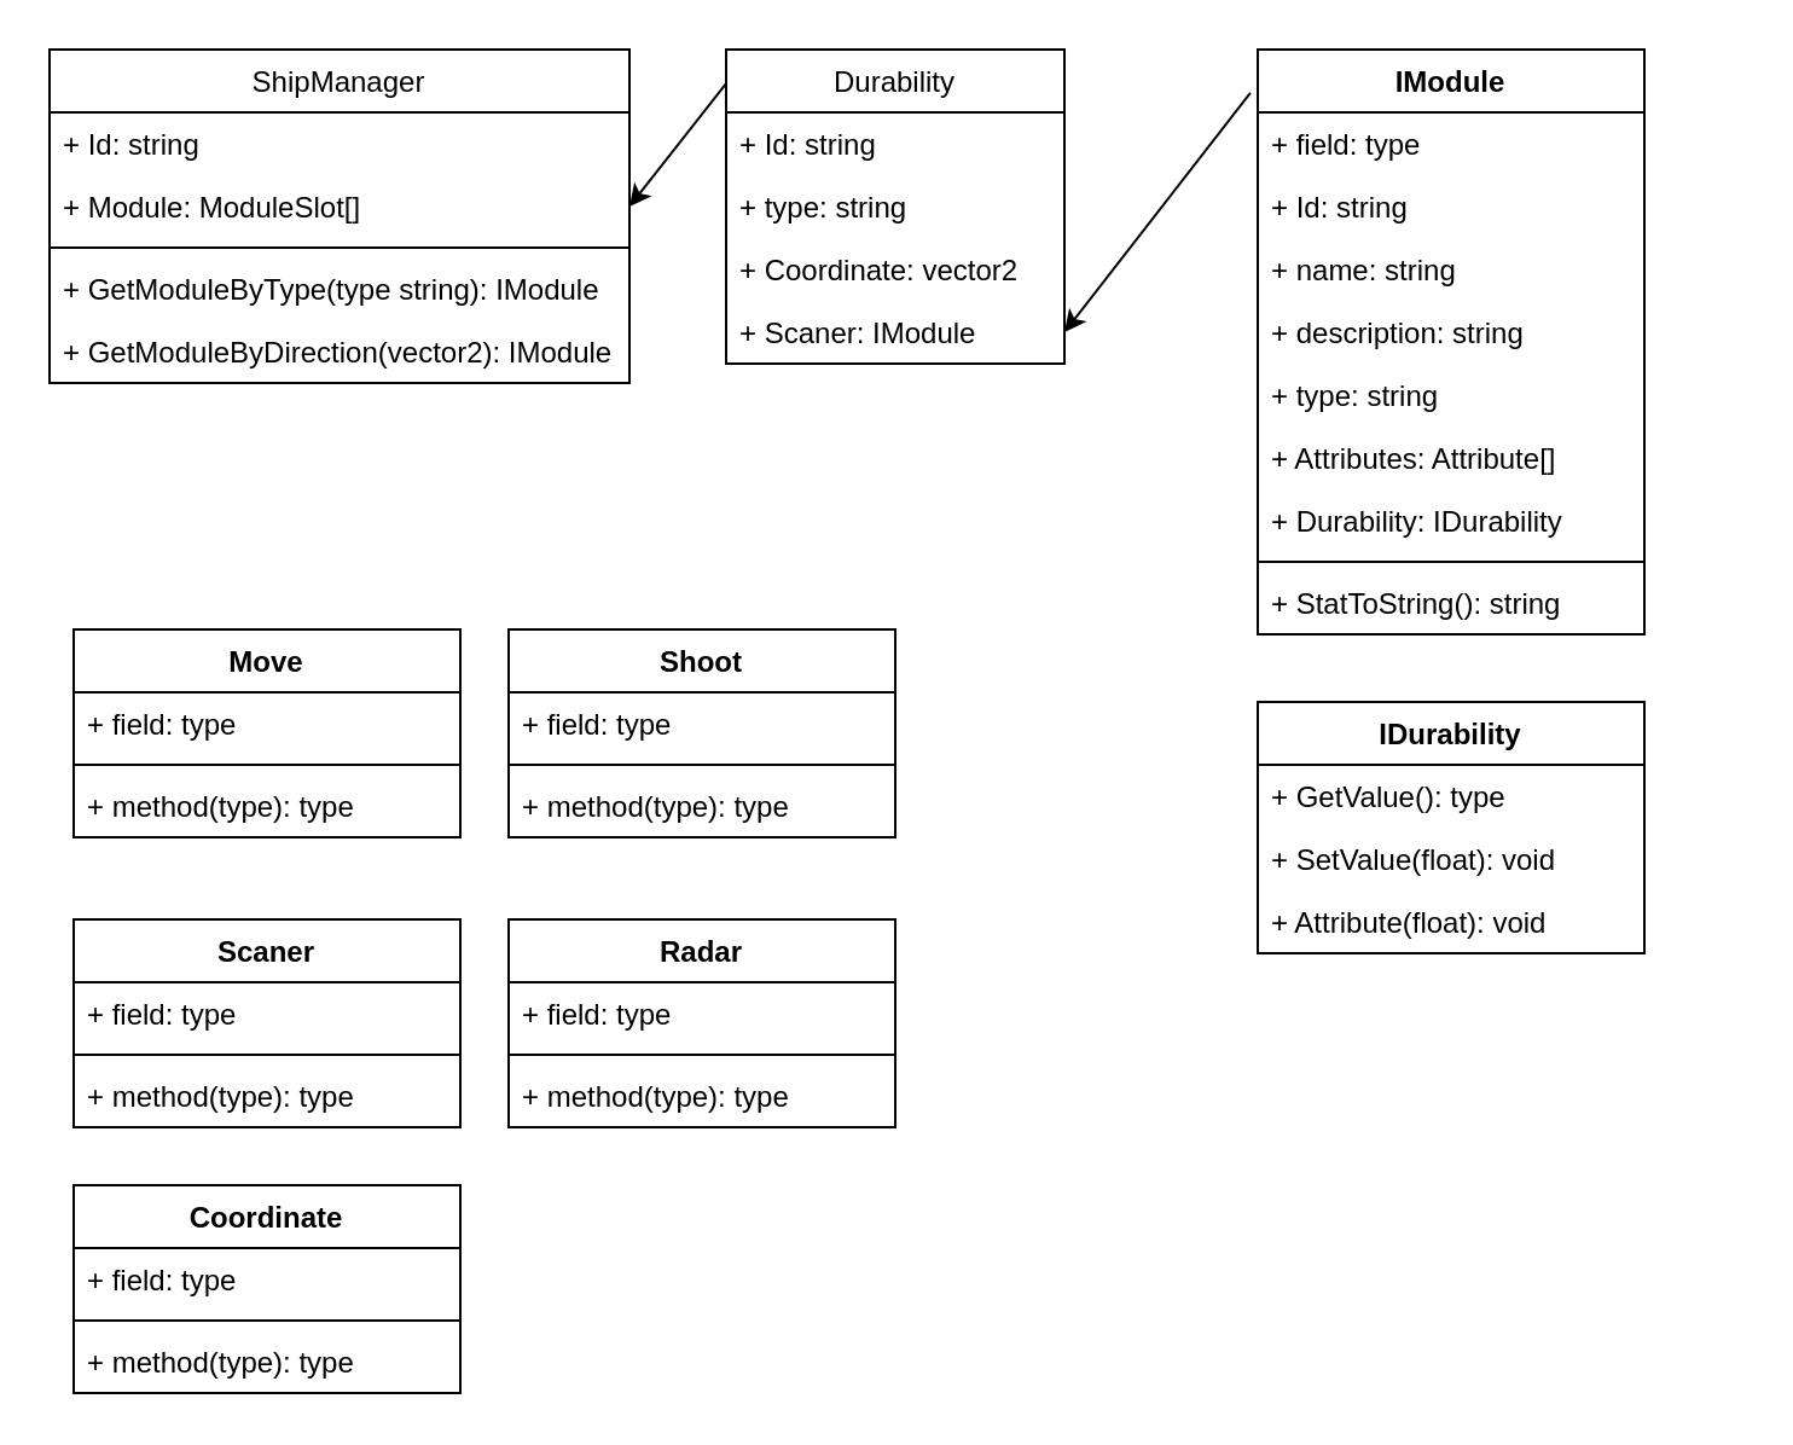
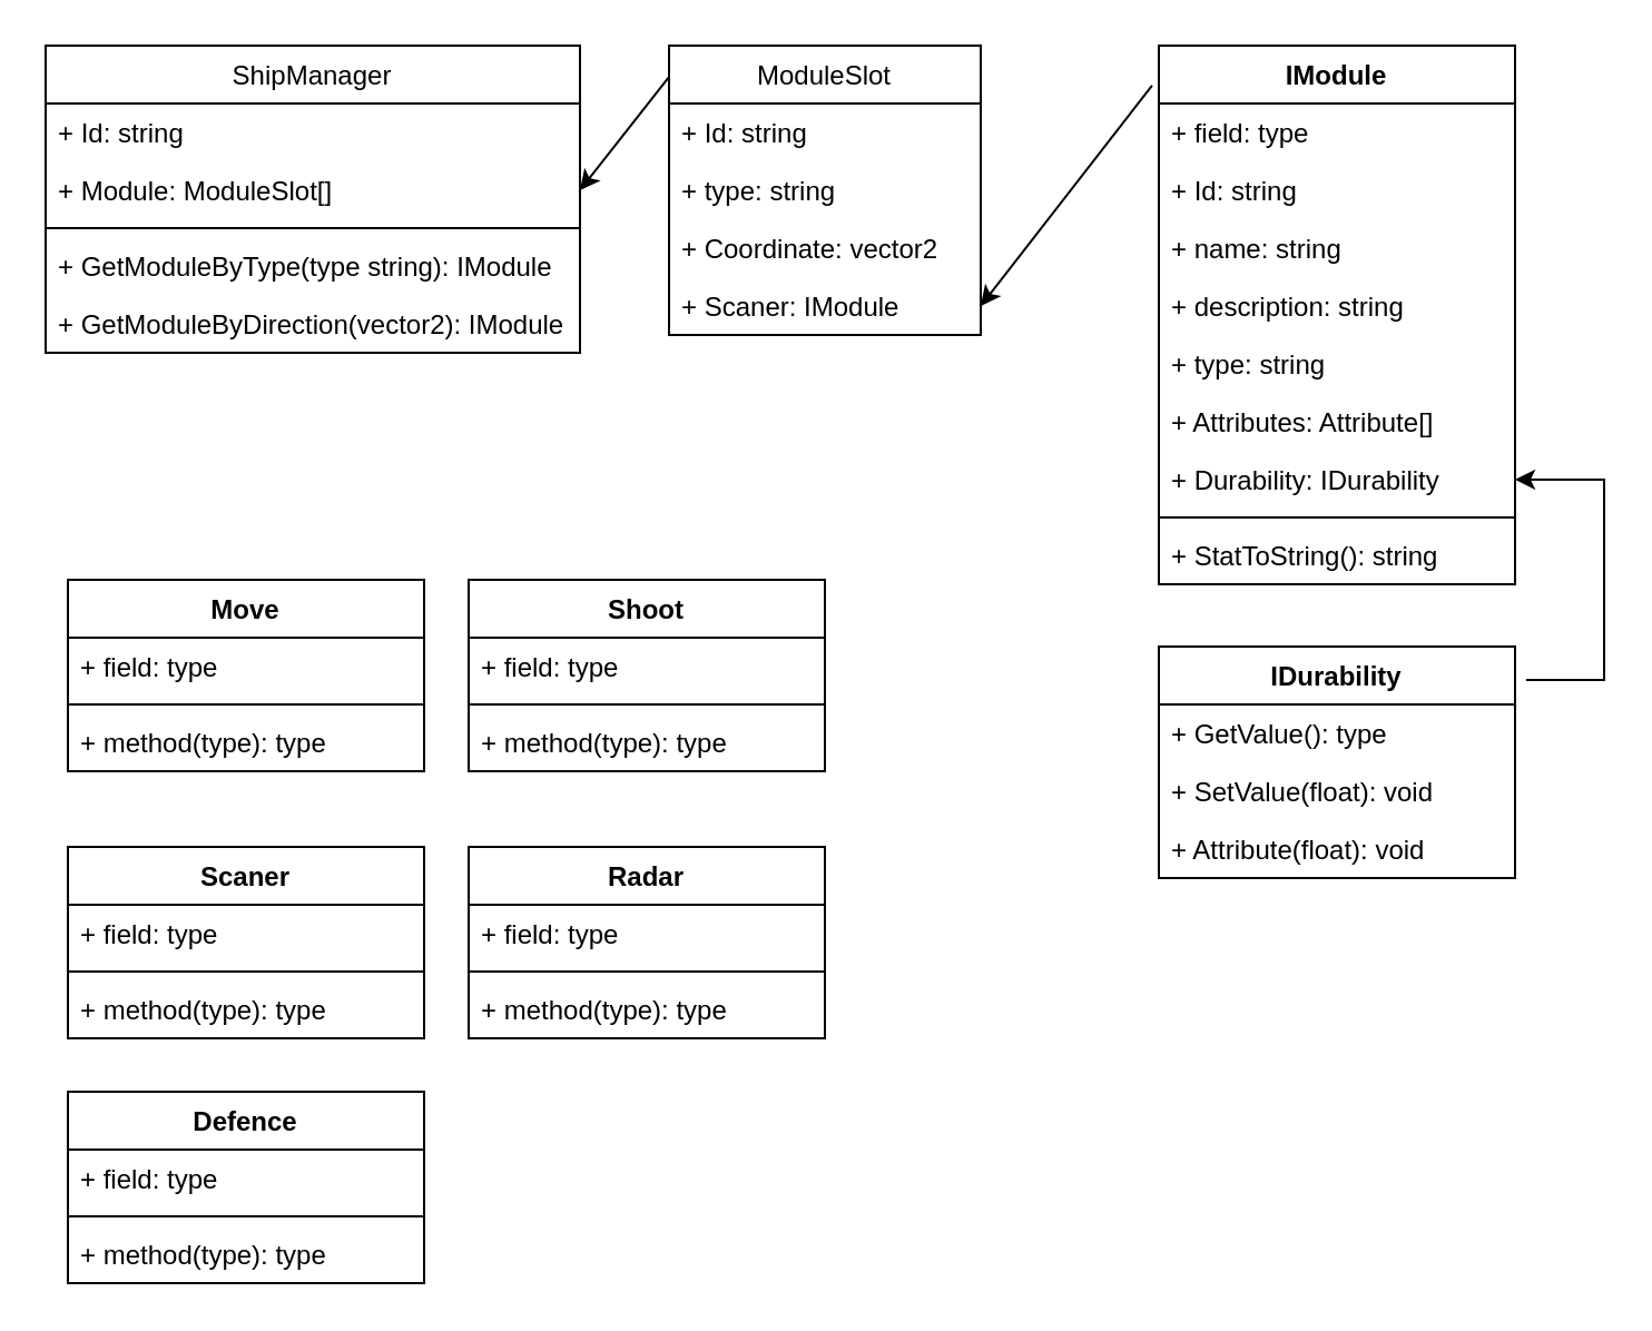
  <mxCell id="0" />
  <mxCell id="1" parent="0" />
  <mxCell id="2" value="ShipManager" style="swimlane;fontStyle=0;childLayout=stackLayout;horizontal=1;startSize=26;fillColor=none;horizontalStack=0;resizeParent=1;resizeParentMax=0;resizeLast=0;collapsible=1;marginBottom=0;" parent="1" vertex="1"><mxGeometry x="20" y="20" width="240" height="138" as="geometry" /></mxCell>
  <mxCell id="3" value="+ Id: string" style="text;strokeColor=none;fillColor=none;align=left;verticalAlign=top;spacingLeft=4;spacingRight=4;overflow=hidden;rotatable=0;points=[[0,0.5],[1,0.5]];portConstraint=eastwest;" parent="2" vertex="1"><mxGeometry y="26" width="240" height="26" as="geometry" /></mxCell>
  <mxCell id="4" value="+ Module: ModuleSlot[]" style="text;strokeColor=none;fillColor=none;align=left;verticalAlign=top;spacingLeft=4;spacingRight=4;overflow=hidden;rotatable=0;points=[[0,0.5],[1,0.5]];portConstraint=eastwest;" parent="2" vertex="1"><mxGeometry y="52" width="240" height="26" as="geometry" /></mxCell>
  <mxCell id="5" value="" style="line;strokeWidth=1;fillColor=none;align=left;verticalAlign=middle;spacingTop=-1;spacingLeft=3;spacingRight=3;rotatable=0;labelPosition=right;points=[];portConstraint=eastwest;" parent="2" vertex="1"><mxGeometry y="78" width="240" height="8" as="geometry" /></mxCell>
  <mxCell id="6" value="+ GetModuleByType(type string): IModule" style="text;strokeColor=none;fillColor=none;align=left;verticalAlign=top;spacingLeft=4;spacingRight=4;overflow=hidden;rotatable=0;points=[[0,0.5],[1,0.5]];portConstraint=eastwest;" parent="2" vertex="1"><mxGeometry y="86" width="240" height="26" as="geometry" /></mxCell>
  <mxCell id="7" value="+ GetModuleByDirection(vector2): IModule" style="text;strokeColor=none;fillColor=none;align=left;verticalAlign=top;spacingLeft=4;spacingRight=4;overflow=hidden;rotatable=0;points=[[0,0.5],[1,0.5]];portConstraint=eastwest;" parent="2" vertex="1"><mxGeometry y="112" width="240" height="26" as="geometry" /></mxCell>
- <mxCell id="8" value="Durability" style="swimlane;fontStyle=0;childLayout=stackLayout;horizontal=1;startSize=26;fillColor=none;horizontalStack=0;resizeParent=1;resizeParentMax=0;resizeLast=0;collapsible=1;marginBottom=0;" parent="1" vertex="1"><mxGeometry x="300" y="20" width="140" height="130" as="geometry" /></mxCell>
+ <mxCell id="8" value="ModuleSlot" style="swimlane;fontStyle=0;childLayout=stackLayout;horizontal=1;startSize=26;fillColor=none;horizontalStack=0;resizeParent=1;resizeParentMax=0;resizeLast=0;collapsible=1;marginBottom=0;" parent="1" vertex="1"><mxGeometry x="300" y="20" width="140" height="130" as="geometry" /></mxCell>
  <mxCell id="9" value="+ Id: string" style="text;strokeColor=none;fillColor=none;align=left;verticalAlign=top;spacingLeft=4;spacingRight=4;overflow=hidden;rotatable=0;points=[[0,0.5],[1,0.5]];portConstraint=eastwest;" parent="8" vertex="1"><mxGeometry y="26" width="140" height="26" as="geometry" /></mxCell>
  <mxCell id="10" value="+ type: string" style="text;strokeColor=none;fillColor=none;align=left;verticalAlign=top;spacingLeft=4;spacingRight=4;overflow=hidden;rotatable=0;points=[[0,0.5],[1,0.5]];portConstraint=eastwest;" parent="8" vertex="1"><mxGeometry y="52" width="140" height="26" as="geometry" /></mxCell>
  <mxCell id="11" value="+ Coordinate: vector2" style="text;strokeColor=none;fillColor=none;align=left;verticalAlign=top;spacingLeft=4;spacingRight=4;overflow=hidden;rotatable=0;points=[[0,0.5],[1,0.5]];portConstraint=eastwest;" parent="8" vertex="1"><mxGeometry y="78" width="140" height="26" as="geometry" /></mxCell>
  <mxCell id="12" value="+ Scaner: IModule" style="text;strokeColor=none;fillColor=none;align=left;verticalAlign=top;spacingLeft=4;spacingRight=4;overflow=hidden;rotatable=0;points=[[0,0.5],[1,0.5]];portConstraint=eastwest;" parent="8" vertex="1"><mxGeometry y="104" width="140" height="26" as="geometry" /></mxCell>
  <mxCell id="13" value="IModule" style="swimlane;fontStyle=1;align=center;verticalAlign=top;childLayout=stackLayout;horizontal=1;startSize=26;horizontalStack=0;resizeParent=1;resizeParentMax=0;resizeLast=0;collapsible=1;marginBottom=0;" parent="1" vertex="1"><mxGeometry x="520" y="20" width="160" height="242" as="geometry" /></mxCell>
  <mxCell id="14" value="+ field: type" style="text;strokeColor=none;fillColor=none;align=left;verticalAlign=top;spacingLeft=4;spacingRight=4;overflow=hidden;rotatable=0;points=[[0,0.5],[1,0.5]];portConstraint=eastwest;" parent="13" vertex="1"><mxGeometry y="26" width="160" height="26" as="geometry" /></mxCell>
  <mxCell id="15" value="+ Id: string&#10;" style="text;strokeColor=none;fillColor=none;align=left;verticalAlign=top;spacingLeft=4;spacingRight=4;overflow=hidden;rotatable=0;points=[[0,0.5],[1,0.5]];portConstraint=eastwest;" parent="13" vertex="1"><mxGeometry y="52" width="160" height="26" as="geometry" /></mxCell>
  <mxCell id="16" value="+ name: string" style="text;strokeColor=none;fillColor=none;align=left;verticalAlign=top;spacingLeft=4;spacingRight=4;overflow=hidden;rotatable=0;points=[[0,0.5],[1,0.5]];portConstraint=eastwest;" parent="13" vertex="1"><mxGeometry y="78" width="160" height="26" as="geometry" /></mxCell>
  <mxCell id="17" value="+ description: string" style="text;strokeColor=none;fillColor=none;align=left;verticalAlign=top;spacingLeft=4;spacingRight=4;overflow=hidden;rotatable=0;points=[[0,0.5],[1,0.5]];portConstraint=eastwest;" parent="13" vertex="1"><mxGeometry y="104" width="160" height="26" as="geometry" /></mxCell>
  <mxCell id="18" value="+ type: string" style="text;strokeColor=none;fillColor=none;align=left;verticalAlign=top;spacingLeft=4;spacingRight=4;overflow=hidden;rotatable=0;points=[[0,0.5],[1,0.5]];portConstraint=eastwest;" parent="13" vertex="1"><mxGeometry y="130" width="160" height="26" as="geometry" /></mxCell>
  <mxCell id="19" value="+ Attributes: Attribute[]" style="text;strokeColor=none;fillColor=none;align=left;verticalAlign=top;spacingLeft=4;spacingRight=4;overflow=hidden;rotatable=0;points=[[0,0.5],[1,0.5]];portConstraint=eastwest;" parent="13" vertex="1"><mxGeometry y="156" width="160" height="26" as="geometry" /></mxCell>
  <mxCell id="20" value="+ Durability: IDurability" style="text;strokeColor=none;fillColor=none;align=left;verticalAlign=top;spacingLeft=4;spacingRight=4;overflow=hidden;rotatable=0;points=[[0,0.5],[1,0.5]];portConstraint=eastwest;" parent="13" vertex="1"><mxGeometry y="182" width="160" height="26" as="geometry" /></mxCell>
  <mxCell id="21" value="" style="line;strokeWidth=1;fillColor=none;align=left;verticalAlign=middle;spacingTop=-1;spacingLeft=3;spacingRight=3;rotatable=0;labelPosition=right;points=[];portConstraint=eastwest;" parent="13" vertex="1"><mxGeometry y="208" width="160" height="8" as="geometry" /></mxCell>
  <mxCell id="22" value="+ StatToString(): string" style="text;strokeColor=none;fillColor=none;align=left;verticalAlign=top;spacingLeft=4;spacingRight=4;overflow=hidden;rotatable=0;points=[[0,0.5],[1,0.5]];portConstraint=eastwest;" parent="13" vertex="1"><mxGeometry y="216" width="160" height="26" as="geometry" /></mxCell>
  <mxCell id="23" value="IDurability" style="swimlane;fontStyle=1;align=center;verticalAlign=top;childLayout=stackLayout;horizontal=1;startSize=26;horizontalStack=0;resizeParent=1;resizeParentMax=0;resizeLast=0;collapsible=1;marginBottom=0;" parent="1" vertex="1"><mxGeometry x="520" y="290" width="160" height="104" as="geometry" /></mxCell>
  <mxCell id="24" value="+ GetValue(): type" style="text;strokeColor=none;fillColor=none;align=left;verticalAlign=top;spacingLeft=4;spacingRight=4;overflow=hidden;rotatable=0;points=[[0,0.5],[1,0.5]];portConstraint=eastwest;" parent="23" vertex="1"><mxGeometry y="26" width="160" height="26" as="geometry" /></mxCell>
  <mxCell id="25" value="+ SetValue(float): void" style="text;strokeColor=none;fillColor=none;align=left;verticalAlign=top;spacingLeft=4;spacingRight=4;overflow=hidden;rotatable=0;points=[[0,0.5],[1,0.5]];portConstraint=eastwest;" parent="23" vertex="1"><mxGeometry y="52" width="160" height="26" as="geometry" /></mxCell>
  <mxCell id="26" value="+ Attribute(float): void" style="text;strokeColor=none;fillColor=none;align=left;verticalAlign=top;spacingLeft=4;spacingRight=4;overflow=hidden;rotatable=0;points=[[0,0.5],[1,0.5]];portConstraint=eastwest;" parent="23" vertex="1"><mxGeometry y="78" width="160" height="26" as="geometry" /></mxCell>
  <mxCell id="27" value="" style="endArrow=classic;html=1;rounded=0;exitX=0;exitY=0.108;exitDx=0;exitDy=0;exitPerimeter=0;entryX=1;entryY=0.5;entryDx=0;entryDy=0;" parent="1" source="8" target="4" edge="1"><mxGeometry width="50" height="50" relative="1" as="geometry"><mxPoint x="380" y="210" as="sourcePoint" /><mxPoint x="430" y="160" as="targetPoint" /></mxGeometry></mxCell>
  <mxCell id="28" value="" style="endArrow=classic;html=1;rounded=0;exitX=-0.019;exitY=0.074;exitDx=0;exitDy=0;exitPerimeter=0;entryX=1;entryY=0.5;entryDx=0;entryDy=0;" parent="1" source="13" target="12" edge="1"><mxGeometry width="50" height="50" relative="1" as="geometry"><mxPoint x="380" y="210" as="sourcePoint" /><mxPoint x="430" y="160" as="targetPoint" /></mxGeometry></mxCell>
+ <mxCell id="29" value="" style="endArrow=classic;html=1;rounded=0;exitX=1.031;exitY=0.144;exitDx=0;exitDy=0;exitPerimeter=0;entryX=1;entryY=0.5;entryDx=0;entryDy=0;" parent="1" source="23" target="20" edge="1"><mxGeometry width="50" height="50" relative="1" as="geometry"><mxPoint x="380" y="210" as="sourcePoint" /><mxPoint x="430" y="160" as="targetPoint" /><Array as="points"><mxPoint x="720" y="305" /><mxPoint x="720" y="215" /></Array></mxGeometry></mxCell>
  <mxCell id="30" value="Move" style="swimlane;fontStyle=1;align=center;verticalAlign=top;childLayout=stackLayout;horizontal=1;startSize=26;horizontalStack=0;resizeParent=1;resizeParentMax=0;resizeLast=0;collapsible=1;marginBottom=0;" parent="1" vertex="1"><mxGeometry x="30" y="260" width="160" height="86" as="geometry" /></mxCell>
  <mxCell id="31" value="+ field: type" style="text;strokeColor=none;fillColor=none;align=left;verticalAlign=top;spacingLeft=4;spacingRight=4;overflow=hidden;rotatable=0;points=[[0,0.5],[1,0.5]];portConstraint=eastwest;" parent="30" vertex="1"><mxGeometry y="26" width="160" height="26" as="geometry" /></mxCell>
  <mxCell id="32" value="" style="line;strokeWidth=1;fillColor=none;align=left;verticalAlign=middle;spacingTop=-1;spacingLeft=3;spacingRight=3;rotatable=0;labelPosition=right;points=[];portConstraint=eastwest;" parent="30" vertex="1"><mxGeometry y="52" width="160" height="8" as="geometry" /></mxCell>
  <mxCell id="33" value="+ method(type): type" style="text;strokeColor=none;fillColor=none;align=left;verticalAlign=top;spacingLeft=4;spacingRight=4;overflow=hidden;rotatable=0;points=[[0,0.5],[1,0.5]];portConstraint=eastwest;" parent="30" vertex="1"><mxGeometry y="60" width="160" height="26" as="geometry" /></mxCell>
  <mxCell id="34" value="Shoot" style="swimlane;fontStyle=1;align=center;verticalAlign=top;childLayout=stackLayout;horizontal=1;startSize=26;horizontalStack=0;resizeParent=1;resizeParentMax=0;resizeLast=0;collapsible=1;marginBottom=0;" parent="1" vertex="1"><mxGeometry x="210" y="260" width="160" height="86" as="geometry" /></mxCell>
  <mxCell id="35" value="+ field: type" style="text;strokeColor=none;fillColor=none;align=left;verticalAlign=top;spacingLeft=4;spacingRight=4;overflow=hidden;rotatable=0;points=[[0,0.5],[1,0.5]];portConstraint=eastwest;" parent="34" vertex="1"><mxGeometry y="26" width="160" height="26" as="geometry" /></mxCell>
  <mxCell id="36" value="" style="line;strokeWidth=1;fillColor=none;align=left;verticalAlign=middle;spacingTop=-1;spacingLeft=3;spacingRight=3;rotatable=0;labelPosition=right;points=[];portConstraint=eastwest;" parent="34" vertex="1"><mxGeometry y="52" width="160" height="8" as="geometry" /></mxCell>
  <mxCell id="37" value="+ method(type): type" style="text;strokeColor=none;fillColor=none;align=left;verticalAlign=top;spacingLeft=4;spacingRight=4;overflow=hidden;rotatable=0;points=[[0,0.5],[1,0.5]];portConstraint=eastwest;" parent="34" vertex="1"><mxGeometry y="60" width="160" height="26" as="geometry" /></mxCell>
  <mxCell id="38" value="Scaner&#10;" style="swimlane;fontStyle=1;align=center;verticalAlign=top;childLayout=stackLayout;horizontal=1;startSize=26;horizontalStack=0;resizeParent=1;resizeParentMax=0;resizeLast=0;collapsible=1;marginBottom=0;" parent="1" vertex="1"><mxGeometry x="30" y="380" width="160" height="86" as="geometry" /></mxCell>
  <mxCell id="39" value="+ field: type" style="text;strokeColor=none;fillColor=none;align=left;verticalAlign=top;spacingLeft=4;spacingRight=4;overflow=hidden;rotatable=0;points=[[0,0.5],[1,0.5]];portConstraint=eastwest;" parent="38" vertex="1"><mxGeometry y="26" width="160" height="26" as="geometry" /></mxCell>
  <mxCell id="40" value="" style="line;strokeWidth=1;fillColor=none;align=left;verticalAlign=middle;spacingTop=-1;spacingLeft=3;spacingRight=3;rotatable=0;labelPosition=right;points=[];portConstraint=eastwest;" parent="38" vertex="1"><mxGeometry y="52" width="160" height="8" as="geometry" /></mxCell>
  <mxCell id="41" value="+ method(type): type" style="text;strokeColor=none;fillColor=none;align=left;verticalAlign=top;spacingLeft=4;spacingRight=4;overflow=hidden;rotatable=0;points=[[0,0.5],[1,0.5]];portConstraint=eastwest;" parent="38" vertex="1"><mxGeometry y="60" width="160" height="26" as="geometry" /></mxCell>
  <mxCell id="42" value="Radar" style="swimlane;fontStyle=1;align=center;verticalAlign=top;childLayout=stackLayout;horizontal=1;startSize=26;horizontalStack=0;resizeParent=1;resizeParentMax=0;resizeLast=0;collapsible=1;marginBottom=0;" parent="1" vertex="1"><mxGeometry x="210" y="380" width="160" height="86" as="geometry" /></mxCell>
  <mxCell id="43" value="+ field: type" style="text;strokeColor=none;fillColor=none;align=left;verticalAlign=top;spacingLeft=4;spacingRight=4;overflow=hidden;rotatable=0;points=[[0,0.5],[1,0.5]];portConstraint=eastwest;" parent="42" vertex="1"><mxGeometry y="26" width="160" height="26" as="geometry" /></mxCell>
  <mxCell id="44" value="" style="line;strokeWidth=1;fillColor=none;align=left;verticalAlign=middle;spacingTop=-1;spacingLeft=3;spacingRight=3;rotatable=0;labelPosition=right;points=[];portConstraint=eastwest;" parent="42" vertex="1"><mxGeometry y="52" width="160" height="8" as="geometry" /></mxCell>
  <mxCell id="45" value="+ method(type): type" style="text;strokeColor=none;fillColor=none;align=left;verticalAlign=top;spacingLeft=4;spacingRight=4;overflow=hidden;rotatable=0;points=[[0,0.5],[1,0.5]];portConstraint=eastwest;" parent="42" vertex="1"><mxGeometry y="60" width="160" height="26" as="geometry" /></mxCell>
- <mxCell id="46" value="Coordinate" style="swimlane;fontStyle=1;align=center;verticalAlign=top;childLayout=stackLayout;horizontal=1;startSize=26;horizontalStack=0;resizeParent=1;resizeParentMax=0;resizeLast=0;collapsible=1;marginBottom=0;" parent="1" vertex="1"><mxGeometry x="30" y="490" width="160" height="86" as="geometry" /></mxCell>
+ <mxCell id="46" value="Defence" style="swimlane;fontStyle=1;align=center;verticalAlign=top;childLayout=stackLayout;horizontal=1;startSize=26;horizontalStack=0;resizeParent=1;resizeParentMax=0;resizeLast=0;collapsible=1;marginBottom=0;" parent="1" vertex="1"><mxGeometry x="30" y="490" width="160" height="86" as="geometry" /></mxCell>
  <mxCell id="47" value="+ field: type" style="text;strokeColor=none;fillColor=none;align=left;verticalAlign=top;spacingLeft=4;spacingRight=4;overflow=hidden;rotatable=0;points=[[0,0.5],[1,0.5]];portConstraint=eastwest;" parent="46" vertex="1"><mxGeometry y="26" width="160" height="26" as="geometry" /></mxCell>
  <mxCell id="48" value="" style="line;strokeWidth=1;fillColor=none;align=left;verticalAlign=middle;spacingTop=-1;spacingLeft=3;spacingRight=3;rotatable=0;labelPosition=right;points=[];portConstraint=eastwest;" parent="46" vertex="1"><mxGeometry y="52" width="160" height="8" as="geometry" /></mxCell>
  <mxCell id="49" value="+ method(type): type" style="text;strokeColor=none;fillColor=none;align=left;verticalAlign=top;spacingLeft=4;spacingRight=4;overflow=hidden;rotatable=0;points=[[0,0.5],[1,0.5]];portConstraint=eastwest;" parent="46" vertex="1"><mxGeometry y="60" width="160" height="26" as="geometry" /></mxCell>
